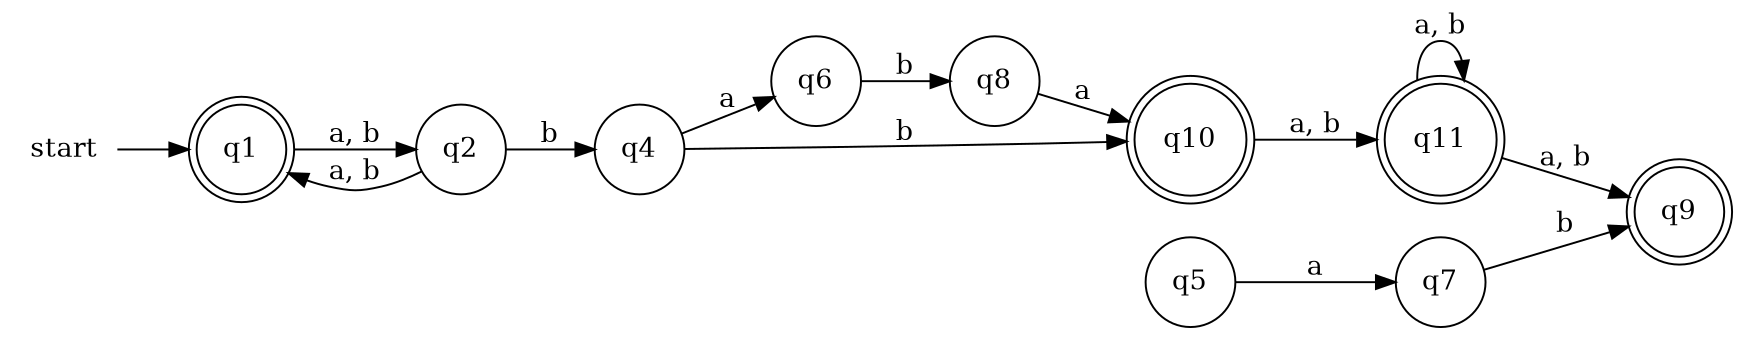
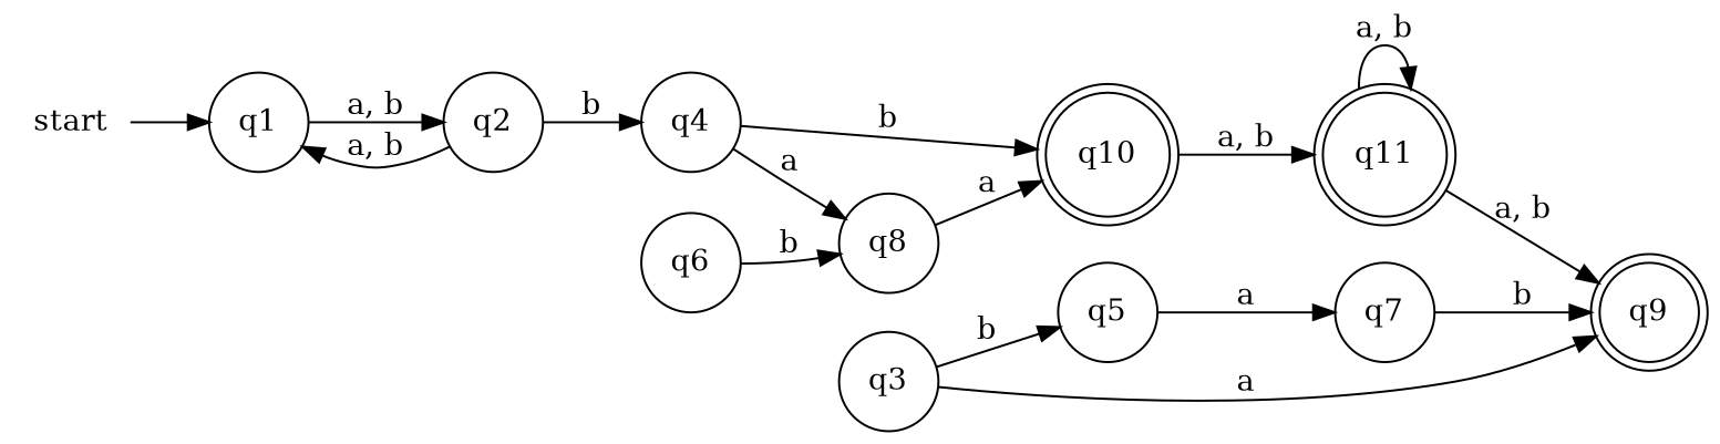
  digraph {
    rankdir=LR
    node [shape=circle]
    start [shape=none]
-   q1 [shape=doublecircle]
+   q1
    q2
    q4
+   q3
    q5
    q9 [shape=doublecircle]
    q6
    q10 [shape=doublecircle]
    q7
    q8
    q11 [shape=doublecircle]
    start -> q1
    q1 -> q2 [label="a, b"]
    q2 -> q1 [label="a, b"]
    q2 -> q4 [label=b]
-   q4 -> q6 [label=a]
+   q4 -> q8 [label=a]
    q4 -> q10 [label=b]
+   q3 -> q5 [label=b]
+   q3 -> q9 [label=a]
    q5 -> q7 [label=a]
    q6 -> q8 [label=b]
    q10 -> q11 [label="a, b"]
    q7 -> q9 [label=b]
    q8 -> q10 [label=a]
    q11 -> q9 [label="a, b"]
    q11 -> q11 [label="a, b"]
  }
